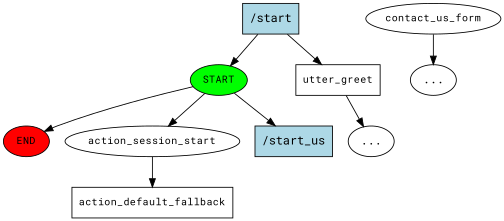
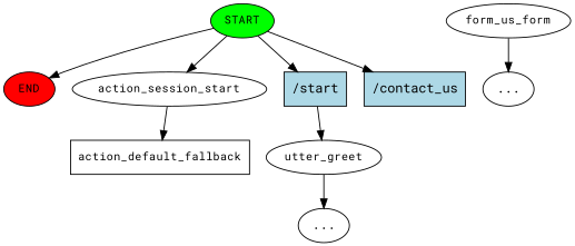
  digraph {
    fontname="Roboto Mono"
    node [fontname="Roboto Mono" fontsize=12]
    edge [fontname="Roboto Mono"]
    n1 [fillcolor=green label=START style=filled]
    n2 [fillcolor=red label=END style=filled]
    n3 [label=action_session_start]
    n4 [fillcolor=lightblue label="/start" shape=rect style=filled fontsize=""]
-   n5 [fillcolor=lightblue label="/start_us" shape=rect style=filled fontsize=""]
+   n5 [fillcolor=lightblue label="/contact_us" shape=rect style=filled fontsize=""]
    n6 [label=action_default_fallback shape=box]
-   n7 [label=utter_greet shape=box]
+   n7 [label=utter_greet]
    n8 [label="..." fontsize=""]
-   n9 [label=contact_us_form]
+   n9 [label=form_us_form]
    n10 [label="..." fontsize=""]
    n1 -> n2
    n1 -> n3
-   n4 -> n1
+   n1 -> n4
    n1 -> n5
    n3 -> n6
    n4 -> n7
    n7 -> n8
    n9 -> n10
  }
